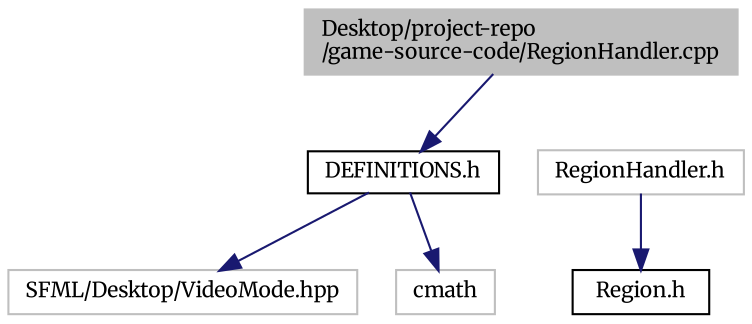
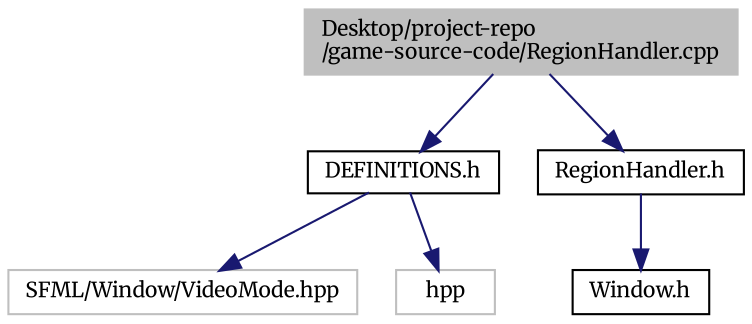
  digraph {
    fontname=Merriweather
    node [color=grey75 fillcolor=white fontname=Merriweather fontsize=10 shape=record style=filled]
    edge [color=midnightblue fontname=Merriweather fontsize=10 labelfontname=Helvetica labelfontsize=10 style=solid]
    n1 [fillcolor=grey75 fontcolor=black height=0.2 label="Desktop/project-repo\l/game-source-code/RegionHandler.cpp" width=0.4]
    n2 [color=black height=0.2 label="DEFINITIONS.h" width=0.4]
-   n3 [height=0.2 label="RegionHandler.h" width=0.4]
-   n4 [height=0.2 label="SFML/Desktop/VideoMode.hpp" width=0.4]
-   n5 [height=0.2 label=cmath width=0.4]
-   n6 [color=black height=0.2 label="Region.h" width=0.4]
+   n3 [color=black height=0.2 label="RegionHandler.h" width=0.4]
+   n4 [height=0.2 label="SFML/Window/VideoMode.hpp" width=0.4]
+   n5 [height=0.2 label=hpp width=0.4]
+   n6 [color=black height=0.2 label="Window.h" width=0.4]
    n1 -> n2
+   n1 -> n3
    n2 -> n4
    n2 -> n5
    n3 -> n6
  }
